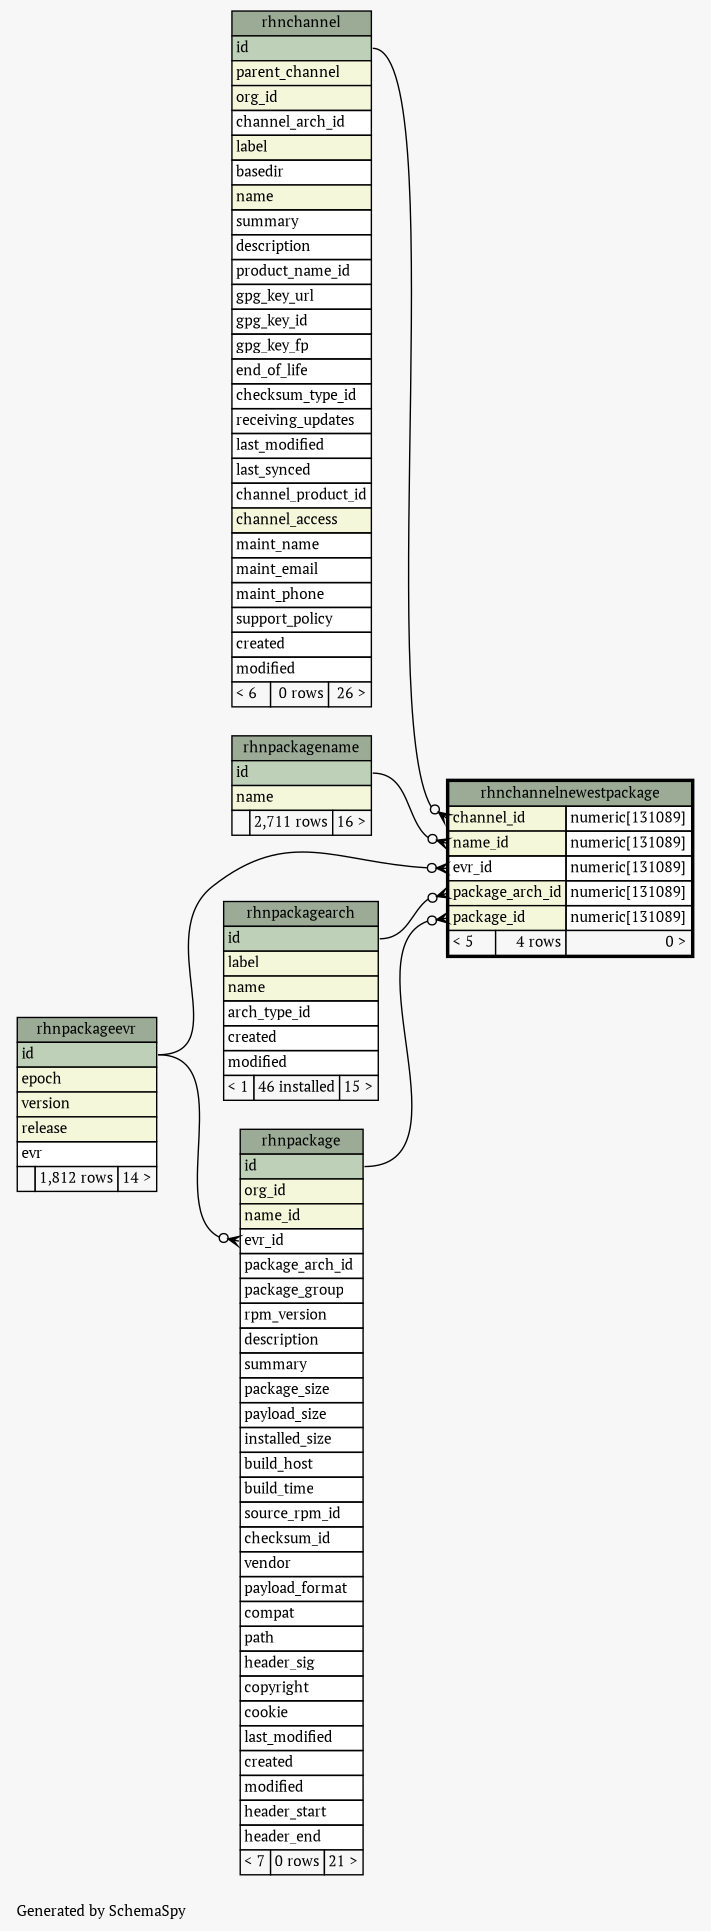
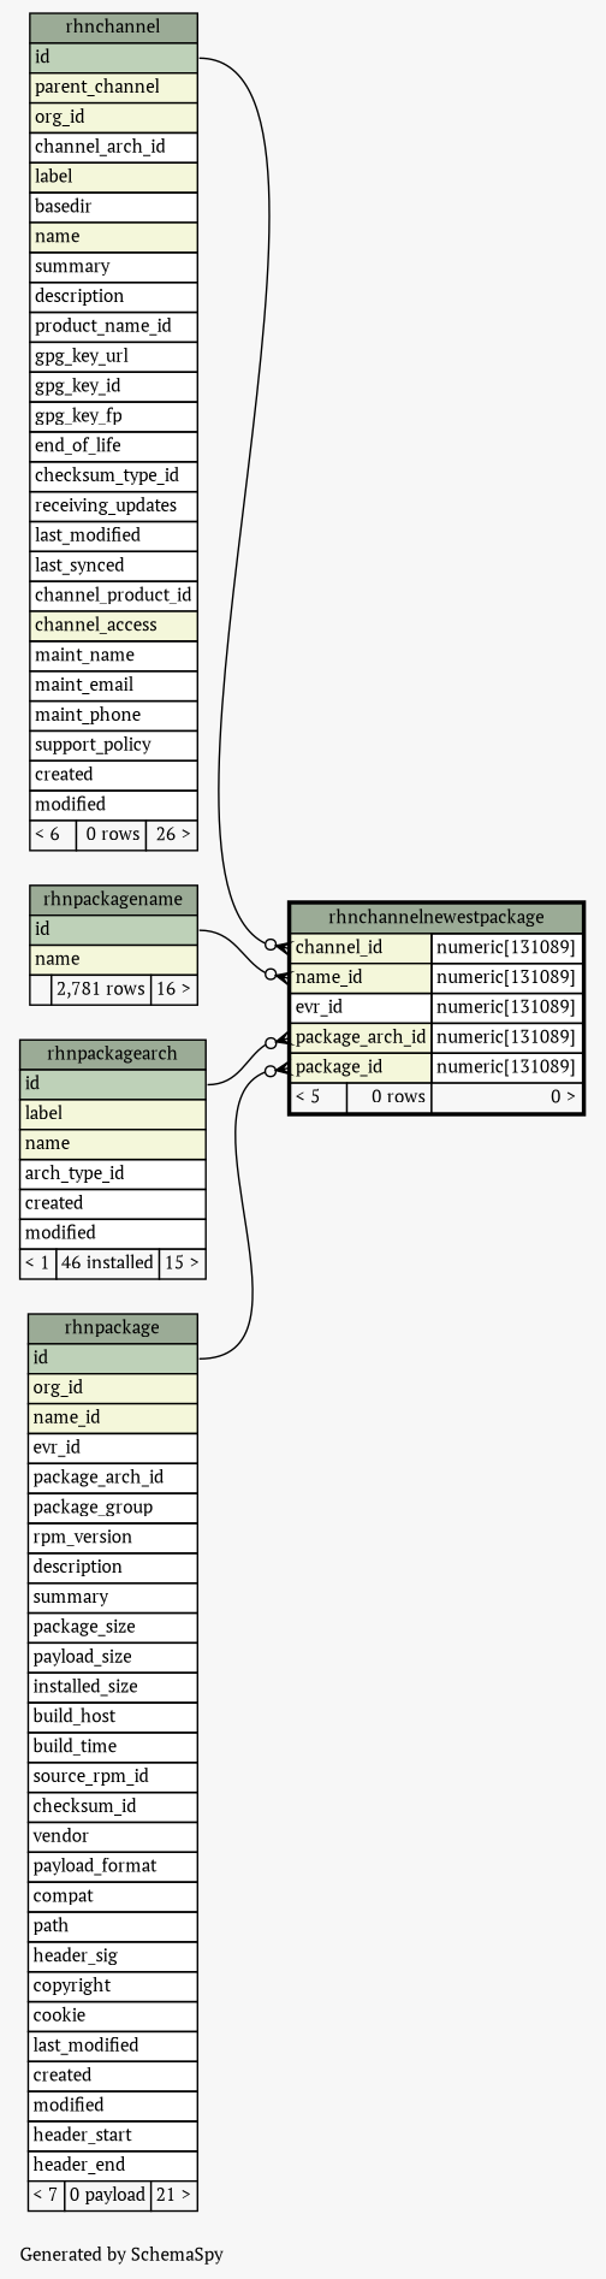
  digraph {
    bgcolor="#f7f7f7"
    fontname="PT Serif"
    fontsize=11
    label="\nGenerated by SchemaSpy"
    labeljust=l
    nodesep=0.18
    rankdir=RL
    ranksep=0.46
    node [fontname="PT Serif" fontsize=11 shape=plaintext]
    edge [arrowhead=none arrowsize=0.8 arrowtail=crowodot dir=back fontname="PT Serif" headport="id:e" tailport="evr_id:w"]
-   n1 [label=<     <TABLE BORDER="2" CELLBORDER="1" CELLSPACING="0" BGCOLOR="#ffffff">       <TR><TD COLSPAN="3" BGCOLOR="#9bab96" ALIGN="CENTER">rhnchannelnewestpackage</TD></TR>       <TR><TD PORT="channel_id" COLSPAN="2" BGCOLOR="#f4f7da" ALIGN="LEFT">channel_id</TD><TD PORT="channel_id.type" ALIGN="LEFT">numeric[131089]</TD></TR>       <TR><TD PORT="name_id" COLSPAN="2" BGCOLOR="#f4f7da" ALIGN="LEFT">name_id</TD><TD PORT="name_id.type" ALIGN="LEFT">numeric[131089]</TD></TR>       <TR><TD PORT="evr_id" COLSPAN="2" ALIGN="LEFT">evr_id</TD><TD PORT="evr_id.type" ALIGN="LEFT">numeric[131089]</TD></TR>       <TR><TD PORT="package_arch_id" COLSPAN="2" BGCOLOR="#f4f7da" ALIGN="LEFT">package_arch_id</TD><TD PORT="package_arch_id.type" ALIGN="LEFT">numeric[131089]</TD></TR>       <TR><TD PORT="package_id" COLSPAN="2" BGCOLOR="#f4f7da" ALIGN="LEFT">package_id</TD><TD PORT="package_id.type" ALIGN="LEFT">numeric[131089]</TD></TR>       <TR><TD ALIGN="LEFT" BGCOLOR="#f7f7f7">&lt; 5</TD><TD ALIGN="RIGHT" BGCOLOR="#f7f7f7">4 rows</TD><TD ALIGN="RIGHT" BGCOLOR="#f7f7f7">0 &gt;</TD></TR>     </TABLE>>]
+   n1 [label=<     <TABLE BORDER="2" CELLBORDER="1" CELLSPACING="0" BGCOLOR="#ffffff">       <TR><TD COLSPAN="3" BGCOLOR="#9bab96" ALIGN="CENTER">rhnchannelnewestpackage</TD></TR>       <TR><TD PORT="channel_id" COLSPAN="2" BGCOLOR="#f4f7da" ALIGN="LEFT">channel_id</TD><TD PORT="channel_id.type" ALIGN="LEFT">numeric[131089]</TD></TR>       <TR><TD PORT="name_id" COLSPAN="2" BGCOLOR="#f4f7da" ALIGN="LEFT">name_id</TD><TD PORT="name_id.type" ALIGN="LEFT">numeric[131089]</TD></TR>       <TR><TD PORT="evr_id" COLSPAN="2" ALIGN="LEFT">evr_id</TD><TD PORT="evr_id.type" ALIGN="LEFT">numeric[131089]</TD></TR>       <TR><TD PORT="package_arch_id" COLSPAN="2" BGCOLOR="#f4f7da" ALIGN="LEFT">package_arch_id</TD><TD PORT="package_arch_id.type" ALIGN="LEFT">numeric[131089]</TD></TR>       <TR><TD PORT="package_id" COLSPAN="2" BGCOLOR="#f4f7da" ALIGN="LEFT">package_id</TD><TD PORT="package_id.type" ALIGN="LEFT">numeric[131089]</TD></TR>       <TR><TD ALIGN="LEFT" BGCOLOR="#f7f7f7">&lt; 5</TD><TD ALIGN="RIGHT" BGCOLOR="#f7f7f7">0 rows</TD><TD ALIGN="RIGHT" BGCOLOR="#f7f7f7">0 &gt;</TD></TR>     </TABLE>>]
    n2 [label=<     <TABLE BORDER="0" CELLBORDER="1" CELLSPACING="0" BGCOLOR="#ffffff">       <TR><TD COLSPAN="3" BGCOLOR="#9bab96" ALIGN="CENTER">rhnchannel</TD></TR>       <TR><TD PORT="id" COLSPAN="3" BGCOLOR="#bed1b8" ALIGN="LEFT">id</TD></TR>       <TR><TD PORT="parent_channel" COLSPAN="3" BGCOLOR="#f4f7da" ALIGN="LEFT">parent_channel</TD></TR>       <TR><TD PORT="org_id" COLSPAN="3" BGCOLOR="#f4f7da" ALIGN="LEFT">org_id</TD></TR>       <TR><TD PORT="channel_arch_id" COLSPAN="3" ALIGN="LEFT">channel_arch_id</TD></TR>       <TR><TD PORT="label" COLSPAN="3" BGCOLOR="#f4f7da" ALIGN="LEFT">label</TD></TR>       <TR><TD PORT="basedir" COLSPAN="3" ALIGN="LEFT">basedir</TD></TR>       <TR><TD PORT="name" COLSPAN="3" BGCOLOR="#f4f7da" ALIGN="LEFT">name</TD></TR>       <TR><TD PORT="summary" COLSPAN="3" ALIGN="LEFT">summary</TD></TR>       <TR><TD PORT="description" COLSPAN="3" ALIGN="LEFT">description</TD></TR>       <TR><TD PORT="product_name_id" COLSPAN="3" ALIGN="LEFT">product_name_id</TD></TR>       <TR><TD PORT="gpg_key_url" COLSPAN="3" ALIGN="LEFT">gpg_key_url</TD></TR>       <TR><TD PORT="gpg_key_id" COLSPAN="3" ALIGN="LEFT">gpg_key_id</TD></TR>       <TR><TD PORT="gpg_key_fp" COLSPAN="3" ALIGN="LEFT">gpg_key_fp</TD></TR>       <TR><TD PORT="end_of_life" COLSPAN="3" ALIGN="LEFT">end_of_life</TD></TR>       <TR><TD PORT="checksum_type_id" COLSPAN="3" ALIGN="LEFT">checksum_type_id</TD></TR>       <TR><TD PORT="receiving_updates" COLSPAN="3" ALIGN="LEFT">receiving_updates</TD></TR>       <TR><TD PORT="last_modified" COLSPAN="3" ALIGN="LEFT">last_modified</TD></TR>       <TR><TD PORT="last_synced" COLSPAN="3" ALIGN="LEFT">last_synced</TD></TR>       <TR><TD PORT="channel_product_id" COLSPAN="3" ALIGN="LEFT">channel_product_id</TD></TR>       <TR><TD PORT="channel_access" COLSPAN="3" BGCOLOR="#f4f7da" ALIGN="LEFT">channel_access</TD></TR>       <TR><TD PORT="maint_name" COLSPAN="3" ALIGN="LEFT">maint_name</TD></TR>       <TR><TD PORT="maint_email" COLSPAN="3" ALIGN="LEFT">maint_email</TD></TR>       <TR><TD PORT="maint_phone" COLSPAN="3" ALIGN="LEFT">maint_phone</TD></TR>       <TR><TD PORT="support_policy" COLSPAN="3" ALIGN="LEFT">support_policy</TD></TR>       <TR><TD PORT="created" COLSPAN="3" ALIGN="LEFT">created</TD></TR>       <TR><TD PORT="modified" COLSPAN="3" ALIGN="LEFT">modified</TD></TR>       <TR><TD ALIGN="LEFT" BGCOLOR="#f7f7f7">&lt; 6</TD><TD ALIGN="RIGHT" BGCOLOR="#f7f7f7">0 rows</TD><TD ALIGN="RIGHT" BGCOLOR="#f7f7f7">26 &gt;</TD></TR>     </TABLE>>]
-   n3 [label=<     <TABLE BORDER="0" CELLBORDER="1" CELLSPACING="0" BGCOLOR="#ffffff">       <TR><TD COLSPAN="3" BGCOLOR="#9bab96" ALIGN="CENTER">rhnpackageevr</TD></TR>       <TR><TD PORT="id" COLSPAN="3" BGCOLOR="#bed1b8" ALIGN="LEFT">id</TD></TR>       <TR><TD PORT="epoch" COLSPAN="3" BGCOLOR="#f4f7da" ALIGN="LEFT">epoch</TD></TR>       <TR><TD PORT="version" COLSPAN="3" BGCOLOR="#f4f7da" ALIGN="LEFT">version</TD></TR>       <TR><TD PORT="release" COLSPAN="3" BGCOLOR="#f4f7da" ALIGN="LEFT">release</TD></TR>       <TR><TD PORT="evr" COLSPAN="3" ALIGN="LEFT">evr</TD></TR>       <TR><TD ALIGN="LEFT" BGCOLOR="#f7f7f7">  </TD><TD ALIGN="RIGHT" BGCOLOR="#f7f7f7">1,812 rows</TD><TD ALIGN="RIGHT" BGCOLOR="#f7f7f7">14 &gt;</TD></TR>     </TABLE>>]
-   n4 [label=<     <TABLE BORDER="0" CELLBORDER="1" CELLSPACING="0" BGCOLOR="#ffffff">       <TR><TD COLSPAN="3" BGCOLOR="#9bab96" ALIGN="CENTER">rhnpackagename</TD></TR>       <TR><TD PORT="id" COLSPAN="3" BGCOLOR="#bed1b8" ALIGN="LEFT">id</TD></TR>       <TR><TD PORT="name" COLSPAN="3" BGCOLOR="#f4f7da" ALIGN="LEFT">name</TD></TR>       <TR><TD ALIGN="LEFT" BGCOLOR="#f7f7f7">  </TD><TD ALIGN="RIGHT" BGCOLOR="#f7f7f7">2,711 rows</TD><TD ALIGN="RIGHT" BGCOLOR="#f7f7f7">16 &gt;</TD></TR>     </TABLE>>]
+   n4 [label=<     <TABLE BORDER="0" CELLBORDER="1" CELLSPACING="0" BGCOLOR="#ffffff">       <TR><TD COLSPAN="3" BGCOLOR="#9bab96" ALIGN="CENTER">rhnpackagename</TD></TR>       <TR><TD PORT="id" COLSPAN="3" BGCOLOR="#bed1b8" ALIGN="LEFT">id</TD></TR>       <TR><TD PORT="name" COLSPAN="3" BGCOLOR="#f4f7da" ALIGN="LEFT">name</TD></TR>       <TR><TD ALIGN="LEFT" BGCOLOR="#f7f7f7">  </TD><TD ALIGN="RIGHT" BGCOLOR="#f7f7f7">2,781 rows</TD><TD ALIGN="RIGHT" BGCOLOR="#f7f7f7">16 &gt;</TD></TR>     </TABLE>>]
    n5 [label=<     <TABLE BORDER="0" CELLBORDER="1" CELLSPACING="0" BGCOLOR="#ffffff">       <TR><TD COLSPAN="3" BGCOLOR="#9bab96" ALIGN="CENTER">rhnpackagearch</TD></TR>       <TR><TD PORT="id" COLSPAN="3" BGCOLOR="#bed1b8" ALIGN="LEFT">id</TD></TR>       <TR><TD PORT="label" COLSPAN="3" BGCOLOR="#f4f7da" ALIGN="LEFT">label</TD></TR>       <TR><TD PORT="name" COLSPAN="3" BGCOLOR="#f4f7da" ALIGN="LEFT">name</TD></TR>       <TR><TD PORT="arch_type_id" COLSPAN="3" ALIGN="LEFT">arch_type_id</TD></TR>       <TR><TD PORT="created" COLSPAN="3" ALIGN="LEFT">created</TD></TR>       <TR><TD PORT="modified" COLSPAN="3" ALIGN="LEFT">modified</TD></TR>       <TR><TD ALIGN="LEFT" BGCOLOR="#f7f7f7">&lt; 1</TD><TD ALIGN="RIGHT" BGCOLOR="#f7f7f7">46 installed</TD><TD ALIGN="RIGHT" BGCOLOR="#f7f7f7">15 &gt;</TD></TR>     </TABLE>>]
-   n6 [label=<     <TABLE BORDER="0" CELLBORDER="1" CELLSPACING="0" BGCOLOR="#ffffff">       <TR><TD COLSPAN="3" BGCOLOR="#9bab96" ALIGN="CENTER">rhnpackage</TD></TR>       <TR><TD PORT="id" COLSPAN="3" BGCOLOR="#bed1b8" ALIGN="LEFT">id</TD></TR>       <TR><TD PORT="org_id" COLSPAN="3" BGCOLOR="#f4f7da" ALIGN="LEFT">org_id</TD></TR>       <TR><TD PORT="name_id" COLSPAN="3" BGCOLOR="#f4f7da" ALIGN="LEFT">name_id</TD></TR>       <TR><TD PORT="evr_id" COLSPAN="3" ALIGN="LEFT">evr_id</TD></TR>       <TR><TD PORT="package_arch_id" COLSPAN="3" ALIGN="LEFT">package_arch_id</TD></TR>       <TR><TD PORT="package_group" COLSPAN="3" ALIGN="LEFT">package_group</TD></TR>       <TR><TD PORT="rpm_version" COLSPAN="3" ALIGN="LEFT">rpm_version</TD></TR>       <TR><TD PORT="description" COLSPAN="3" ALIGN="LEFT">description</TD></TR>       <TR><TD PORT="summary" COLSPAN="3" ALIGN="LEFT">summary</TD></TR>       <TR><TD PORT="package_size" COLSPAN="3" ALIGN="LEFT">package_size</TD></TR>       <TR><TD PORT="payload_size" COLSPAN="3" ALIGN="LEFT">payload_size</TD></TR>       <TR><TD PORT="installed_size" COLSPAN="3" ALIGN="LEFT">installed_size</TD></TR>       <TR><TD PORT="build_host" COLSPAN="3" ALIGN="LEFT">build_host</TD></TR>       <TR><TD PORT="build_time" COLSPAN="3" ALIGN="LEFT">build_time</TD></TR>       <TR><TD PORT="source_rpm_id" COLSPAN="3" ALIGN="LEFT">source_rpm_id</TD></TR>       <TR><TD PORT="checksum_id" COLSPAN="3" ALIGN="LEFT">checksum_id</TD></TR>       <TR><TD PORT="vendor" COLSPAN="3" ALIGN="LEFT">vendor</TD></TR>       <TR><TD PORT="payload_format" COLSPAN="3" ALIGN="LEFT">payload_format</TD></TR>       <TR><TD PORT="compat" COLSPAN="3" ALIGN="LEFT">compat</TD></TR>       <TR><TD PORT="path" COLSPAN="3" ALIGN="LEFT">path</TD></TR>       <TR><TD PORT="header_sig" COLSPAN="3" ALIGN="LEFT">header_sig</TD></TR>       <TR><TD PORT="copyright" COLSPAN="3" ALIGN="LEFT">copyright</TD></TR>       <TR><TD PORT="cookie" COLSPAN="3" ALIGN="LEFT">cookie</TD></TR>       <TR><TD PORT="last_modified" COLSPAN="3" ALIGN="LEFT">last_modified</TD></TR>       <TR><TD PORT="created" COLSPAN="3" ALIGN="LEFT">created</TD></TR>       <TR><TD PORT="modified" COLSPAN="3" ALIGN="LEFT">modified</TD></TR>       <TR><TD PORT="header_start" COLSPAN="3" ALIGN="LEFT">header_start</TD></TR>       <TR><TD PORT="header_end" COLSPAN="3" ALIGN="LEFT">header_end</TD></TR>       <TR><TD ALIGN="LEFT" BGCOLOR="#f7f7f7">&lt; 7</TD><TD ALIGN="RIGHT" BGCOLOR="#f7f7f7">0 rows</TD><TD ALIGN="RIGHT" BGCOLOR="#f7f7f7">21 &gt;</TD></TR>     </TABLE>>]
+   n6 [label=<     <TABLE BORDER="0" CELLBORDER="1" CELLSPACING="0" BGCOLOR="#ffffff">       <TR><TD COLSPAN="3" BGCOLOR="#9bab96" ALIGN="CENTER">rhnpackage</TD></TR>       <TR><TD PORT="id" COLSPAN="3" BGCOLOR="#bed1b8" ALIGN="LEFT">id</TD></TR>       <TR><TD PORT="org_id" COLSPAN="3" BGCOLOR="#f4f7da" ALIGN="LEFT">org_id</TD></TR>       <TR><TD PORT="name_id" COLSPAN="3" BGCOLOR="#f4f7da" ALIGN="LEFT">name_id</TD></TR>       <TR><TD PORT="evr_id" COLSPAN="3" ALIGN="LEFT">evr_id</TD></TR>       <TR><TD PORT="package_arch_id" COLSPAN="3" ALIGN="LEFT">package_arch_id</TD></TR>       <TR><TD PORT="package_group" COLSPAN="3" ALIGN="LEFT">package_group</TD></TR>       <TR><TD PORT="rpm_version" COLSPAN="3" ALIGN="LEFT">rpm_version</TD></TR>       <TR><TD PORT="description" COLSPAN="3" ALIGN="LEFT">description</TD></TR>       <TR><TD PORT="summary" COLSPAN="3" ALIGN="LEFT">summary</TD></TR>       <TR><TD PORT="package_size" COLSPAN="3" ALIGN="LEFT">package_size</TD></TR>       <TR><TD PORT="payload_size" COLSPAN="3" ALIGN="LEFT">payload_size</TD></TR>       <TR><TD PORT="installed_size" COLSPAN="3" ALIGN="LEFT">installed_size</TD></TR>       <TR><TD PORT="build_host" COLSPAN="3" ALIGN="LEFT">build_host</TD></TR>       <TR><TD PORT="build_time" COLSPAN="3" ALIGN="LEFT">build_time</TD></TR>       <TR><TD PORT="source_rpm_id" COLSPAN="3" ALIGN="LEFT">source_rpm_id</TD></TR>       <TR><TD PORT="checksum_id" COLSPAN="3" ALIGN="LEFT">checksum_id</TD></TR>       <TR><TD PORT="vendor" COLSPAN="3" ALIGN="LEFT">vendor</TD></TR>       <TR><TD PORT="payload_format" COLSPAN="3" ALIGN="LEFT">payload_format</TD></TR>       <TR><TD PORT="compat" COLSPAN="3" ALIGN="LEFT">compat</TD></TR>       <TR><TD PORT="path" COLSPAN="3" ALIGN="LEFT">path</TD></TR>       <TR><TD PORT="header_sig" COLSPAN="3" ALIGN="LEFT">header_sig</TD></TR>       <TR><TD PORT="copyright" COLSPAN="3" ALIGN="LEFT">copyright</TD></TR>       <TR><TD PORT="cookie" COLSPAN="3" ALIGN="LEFT">cookie</TD></TR>       <TR><TD PORT="last_modified" COLSPAN="3" ALIGN="LEFT">last_modified</TD></TR>       <TR><TD PORT="created" COLSPAN="3" ALIGN="LEFT">created</TD></TR>       <TR><TD PORT="modified" COLSPAN="3" ALIGN="LEFT">modified</TD></TR>       <TR><TD PORT="header_start" COLSPAN="3" ALIGN="LEFT">header_start</TD></TR>       <TR><TD PORT="header_end" COLSPAN="3" ALIGN="LEFT">header_end</TD></TR>       <TR><TD ALIGN="LEFT" BGCOLOR="#f7f7f7">&lt; 7</TD><TD ALIGN="RIGHT" BGCOLOR="#f7f7f7">0 payload</TD><TD ALIGN="RIGHT" BGCOLOR="#f7f7f7">21 &gt;</TD></TR>     </TABLE>>]
    n1 -> n2 [tailport="channel_id:w"]
-   n1 -> n3
    n1 -> n4 [tailport="name_id:w"]
    n1 -> n5 [tailport="package_arch_id:w"]
    n1 -> n6 [tailport="package_id:w"]
-   n6 -> n3
  }
